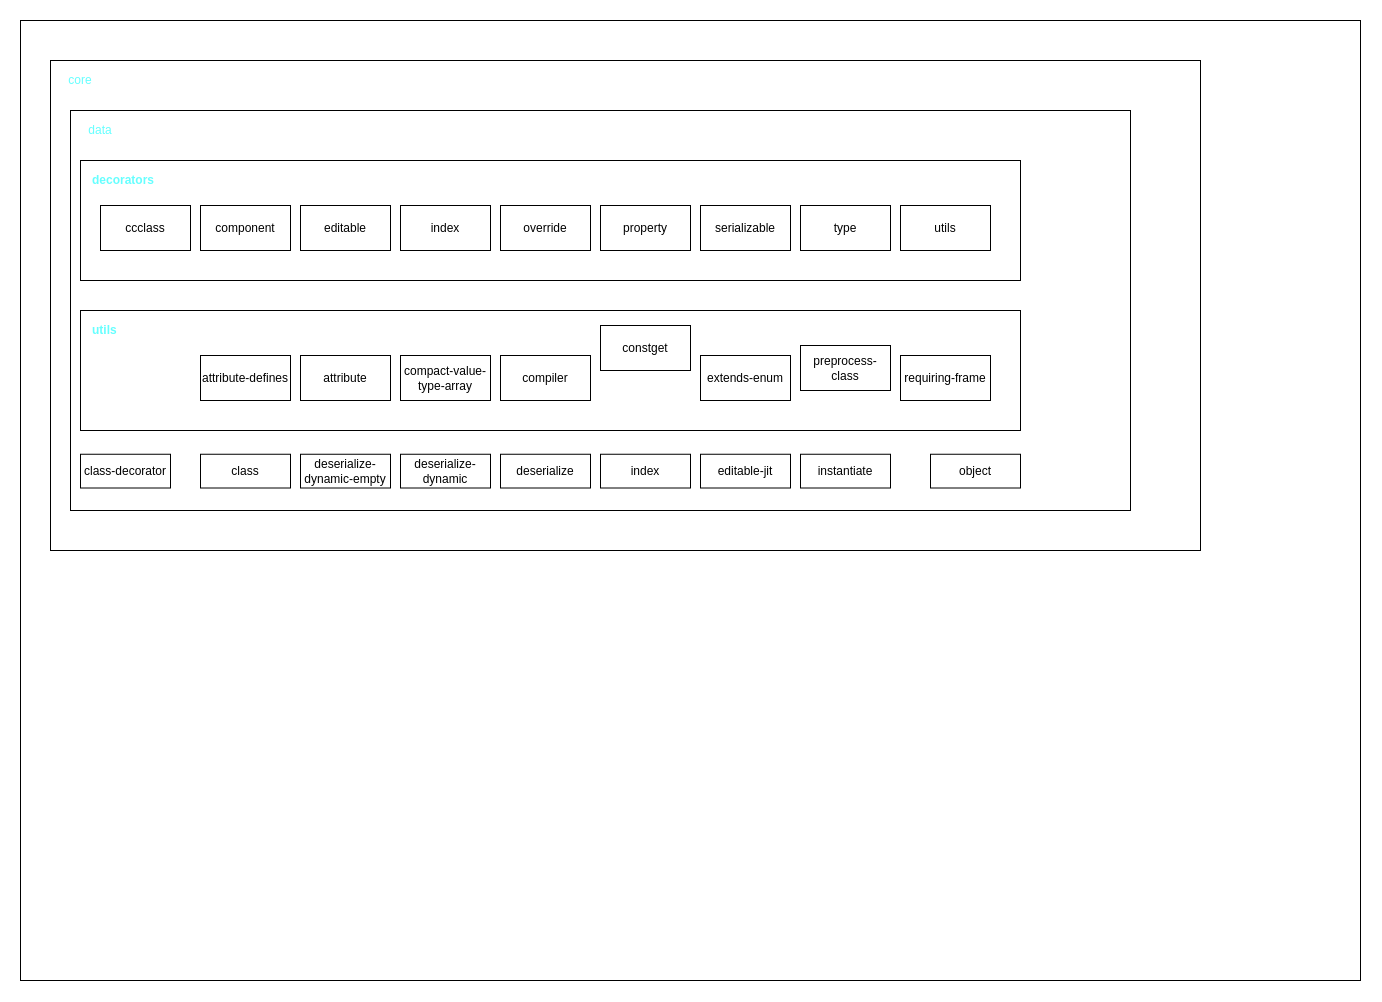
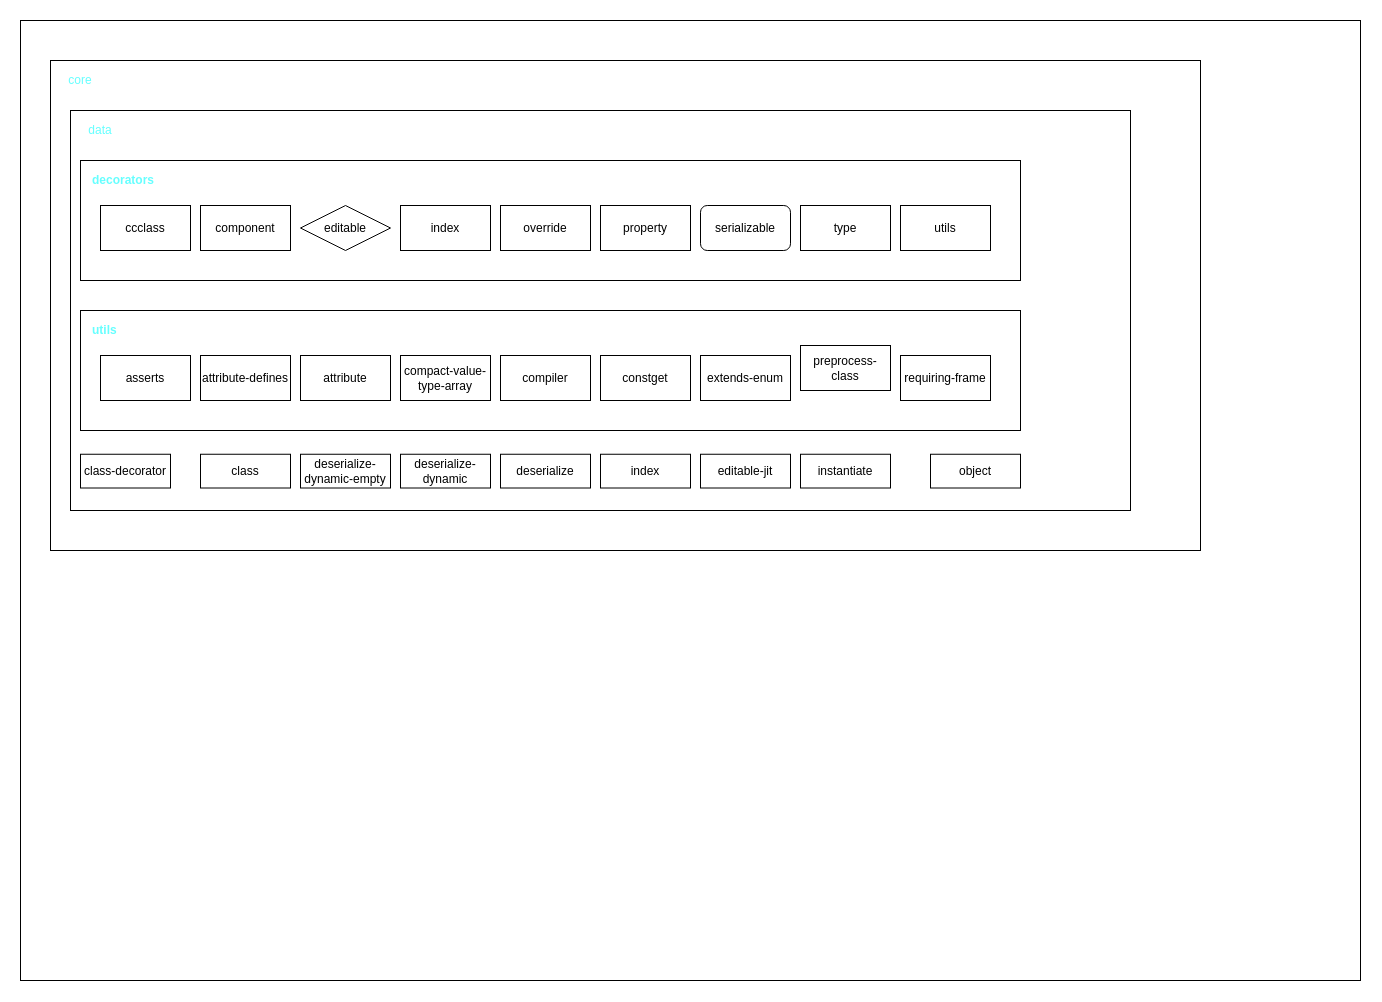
  <mxCell id="0" />
  <mxCell id="1" parent="0" />
  <mxCell id="2" value="" style="group" vertex="1" connectable="0" parent="1"><mxGeometry x="20" y="20" width="1340" height="960" as="geometry" /></mxCell>
  <mxCell id="3" value="" style="rounded=0;whiteSpace=wrap;html=1;fontColor=#66FFFF;" vertex="1" parent="2"><mxGeometry width="1340" height="960" as="geometry" /></mxCell>
  <mxCell id="4" value="" style="group" vertex="1" connectable="0" parent="2"><mxGeometry x="30" y="40" width="1150" height="700" as="geometry" /></mxCell>
  <mxCell id="5" value="" style="rounded=0;whiteSpace=wrap;html=1;" vertex="1" parent="4"><mxGeometry width="1150" height="490" as="geometry" /></mxCell>
  <mxCell id="6" value="" style="group" vertex="1" connectable="0" parent="4"><mxGeometry x="20" y="40" width="1060" height="590" as="geometry" /></mxCell>
  <mxCell id="7" value="" style="group" vertex="1" connectable="0" parent="6"><mxGeometry y="10" width="1060" height="590" as="geometry" /></mxCell>
  <mxCell id="8" value="" style="rounded=0;whiteSpace=wrap;html=1;" vertex="1" parent="7"><mxGeometry width="1060" height="400" as="geometry" /></mxCell>
  <mxCell id="9" value="" style="group" vertex="1" connectable="0" parent="7"><mxGeometry x="10" y="50" width="940" height="120" as="geometry" /></mxCell>
  <mxCell id="10" value="" style="rounded=0;whiteSpace=wrap;html=1;" vertex="1" parent="9"><mxGeometry width="940" height="120" as="geometry" /></mxCell>
  <mxCell id="11" value="&lt;b&gt;&lt;font color=&quot;#66ffff&quot;&gt;decorators&lt;/font&gt;&lt;/b&gt;" style="text;html=1;strokeColor=none;fillColor=none;align=left;verticalAlign=middle;whiteSpace=wrap;rounded=0;" vertex="1" parent="9"><mxGeometry x="10" y="10" width="40" height="20" as="geometry" /></mxCell>
  <mxCell id="12" value="ccclass" style="rounded=0;whiteSpace=wrap;html=1;" vertex="1" parent="9"><mxGeometry x="20" y="45" width="90" height="45" as="geometry" /></mxCell>
  <mxCell id="13" value="component" style="rounded=0;whiteSpace=wrap;html=1;" vertex="1" parent="9"><mxGeometry x="120" y="45" width="90" height="45" as="geometry" /></mxCell>
- <mxCell id="14" value="editable" style="rounded=0;whiteSpace=wrap;html=1;" vertex="1" parent="9"><mxGeometry x="220" y="45" width="90" height="45" as="geometry" /></mxCell>
+ <mxCell id="14" value="editable" style="rhombus;whiteSpace=wrap;html=1;" vertex="1" parent="9"><mxGeometry x="220" y="45" width="90" height="45" as="geometry" /></mxCell>
  <mxCell id="15" value="index" style="rounded=0;whiteSpace=wrap;html=1;" vertex="1" parent="9"><mxGeometry x="320" y="45" width="90" height="45" as="geometry" /></mxCell>
  <mxCell id="16" value="override" style="rounded=0;whiteSpace=wrap;html=1;" vertex="1" parent="9"><mxGeometry x="420" y="45" width="90" height="45" as="geometry" /></mxCell>
  <mxCell id="17" value="property" style="rounded=0;whiteSpace=wrap;html=1;" vertex="1" parent="9"><mxGeometry x="520" y="45" width="90" height="45" as="geometry" /></mxCell>
- <mxCell id="18" value="serializable" style="rounded=0;whiteSpace=wrap;html=1;" vertex="1" parent="9"><mxGeometry x="620" y="45" width="90" height="45" as="geometry" /></mxCell>
+ <mxCell id="18" value="serializable" style="whiteSpace=wrap;html=1;rounded=1;" vertex="1" parent="9"><mxGeometry x="620" y="45" width="90" height="45" as="geometry" /></mxCell>
  <mxCell id="19" value="type" style="rounded=0;whiteSpace=wrap;html=1;" vertex="1" parent="9"><mxGeometry x="720" y="45" width="90" height="45" as="geometry" /></mxCell>
  <mxCell id="20" value="utils" style="rounded=0;whiteSpace=wrap;html=1;" vertex="1" parent="9"><mxGeometry x="820" y="45" width="90" height="45" as="geometry" /></mxCell>
  <mxCell id="21" value="" style="group" vertex="1" connectable="0" parent="7"><mxGeometry x="10" y="200" width="940" height="120" as="geometry" /></mxCell>
  <mxCell id="22" value="" style="rounded=0;whiteSpace=wrap;html=1;" vertex="1" parent="21"><mxGeometry width="940" height="120" as="geometry" /></mxCell>
  <mxCell id="23" value="&lt;b&gt;&lt;font color=&quot;#66ffff&quot;&gt;utils&lt;/font&gt;&lt;/b&gt;" style="text;html=1;strokeColor=none;fillColor=none;align=left;verticalAlign=middle;whiteSpace=wrap;rounded=0;" vertex="1" parent="21"><mxGeometry x="10" y="10" width="40" height="20" as="geometry" /></mxCell>
+ <mxCell id="24" value="asserts" style="rounded=0;whiteSpace=wrap;html=1;" vertex="1" parent="21"><mxGeometry x="20" y="45" width="90" height="45" as="geometry" /></mxCell>
  <mxCell id="25" value="attribute-defines" style="rounded=0;whiteSpace=wrap;html=1;" vertex="1" parent="21"><mxGeometry x="120" y="45" width="90" height="45" as="geometry" /></mxCell>
  <mxCell id="26" value="attribute" style="rounded=0;whiteSpace=wrap;html=1;" vertex="1" parent="21"><mxGeometry x="220" y="45" width="90" height="45" as="geometry" /></mxCell>
  <mxCell id="27" value="compact-value-type-array" style="rounded=0;whiteSpace=wrap;html=1;" vertex="1" parent="21"><mxGeometry x="320" y="45" width="90" height="45" as="geometry" /></mxCell>
  <mxCell id="28" value="compiler" style="rounded=0;whiteSpace=wrap;html=1;" vertex="1" parent="21"><mxGeometry x="420" y="45" width="90" height="45" as="geometry" /></mxCell>
- <mxCell id="29" value="constget" style="rounded=0;whiteSpace=wrap;html=1;" vertex="1" parent="21"><mxGeometry x="520" y="15" width="90" height="45" as="geometry" /></mxCell>
+ <mxCell id="29" value="constget" style="rounded=0;whiteSpace=wrap;html=1;" vertex="1" parent="21"><mxGeometry x="520" y="45" width="90" height="45" as="geometry" /></mxCell>
  <mxCell id="30" value="extends-enum" style="rounded=0;whiteSpace=wrap;html=1;" vertex="1" parent="21"><mxGeometry x="620" y="45" width="90" height="45" as="geometry" /></mxCell>
  <mxCell id="31" value="preprocess-class" style="rounded=0;whiteSpace=wrap;html=1;" vertex="1" parent="21"><mxGeometry x="720" y="35" width="90" height="45" as="geometry" /></mxCell>
  <mxCell id="32" value="requiring-frame" style="rounded=0;whiteSpace=wrap;html=1;" vertex="1" parent="21"><mxGeometry x="820" y="45" width="90" height="45" as="geometry" /></mxCell>
  <mxCell id="33" value="&lt;font color=&quot;#66ffff&quot;&gt;data&lt;/font&gt;" style="text;html=1;strokeColor=none;fillColor=none;align=center;verticalAlign=middle;whiteSpace=wrap;rounded=0;" vertex="1" parent="7"><mxGeometry x="10" y="10" width="40" height="20" as="geometry" /></mxCell>
  <mxCell id="34" value="" style="group" vertex="1" connectable="0" parent="7"><mxGeometry x="10" y="310" width="940" height="90" as="geometry" /></mxCell>
  <mxCell id="35" value="class" style="rounded=0;whiteSpace=wrap;html=1;" vertex="1" parent="34"><mxGeometry x="120" y="33.75" width="90" height="33.75" as="geometry" /></mxCell>
  <mxCell id="36" value="deserialize-dynamic-empty" style="rounded=0;whiteSpace=wrap;html=1;" vertex="1" parent="34"><mxGeometry x="220" y="33.75" width="90" height="33.75" as="geometry" /></mxCell>
  <mxCell id="37" value="deserialize-dynamic" style="rounded=0;whiteSpace=wrap;html=1;" vertex="1" parent="34"><mxGeometry x="320" y="33.75" width="90" height="33.75" as="geometry" /></mxCell>
  <mxCell id="38" value="deserialize" style="rounded=0;whiteSpace=wrap;html=1;" vertex="1" parent="34"><mxGeometry x="420" y="33.75" width="90" height="33.75" as="geometry" /></mxCell>
  <mxCell id="39" value="index" style="rounded=0;whiteSpace=wrap;html=1;" vertex="1" parent="34"><mxGeometry x="520" y="33.75" width="90" height="33.75" as="geometry" /></mxCell>
  <mxCell id="40" value="editable-jit" style="rounded=0;whiteSpace=wrap;html=1;" vertex="1" parent="34"><mxGeometry x="620" y="33.75" width="90" height="33.75" as="geometry" /></mxCell>
  <mxCell id="41" value="instantiate" style="rounded=0;whiteSpace=wrap;html=1;" vertex="1" parent="34"><mxGeometry x="720" y="33.75" width="90" height="33.75" as="geometry" /></mxCell>
  <mxCell id="42" value="class-decorator" style="rounded=0;whiteSpace=wrap;html=1;" vertex="1" parent="7"><mxGeometry x="10" y="343.75" width="90" height="33.75" as="geometry" /></mxCell>
  <mxCell id="43" value="object" style="rounded=0;whiteSpace=wrap;html=1;" vertex="1" parent="7"><mxGeometry x="860" y="343.75" width="90" height="33.75" as="geometry" /></mxCell>
  <mxCell id="44" value="core" style="text;html=1;strokeColor=none;fillColor=none;align=center;verticalAlign=middle;whiteSpace=wrap;rounded=0;fontColor=#66FFFF;" vertex="1" parent="4"><mxGeometry x="10" y="10" width="40" height="20" as="geometry" /></mxCell>
